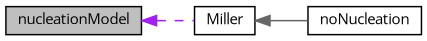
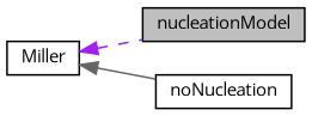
  digraph {
    fontname="Open Sans"
    rankdir=LR
    node [color=black fontname="Open Sans" fontsize=10 shape=record]
    edge [dir=back fontname="Open Sans" fontsize=10 labelfontname=Helvetica labelfontsize=10]
    n1 [fillcolor=grey75 fontcolor=black height=0.2 label=nucleationModel style=filled width=0.4]
    n2 [height=0.2 label=Miller width=0.4]
    n3 [height=0.2 label=noNucleation width=0.4]
-   n1 -> n2 [color=purple style=dashed]
+   n2 -> n1 [color=purple style=dashed]
    n2 -> n3 [color=gray40 style=solid]
  }
